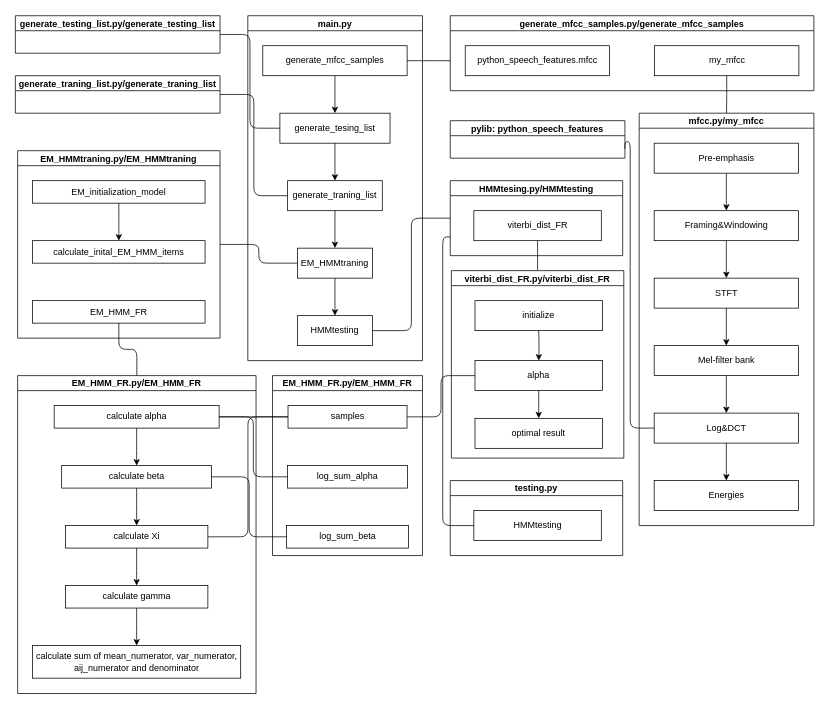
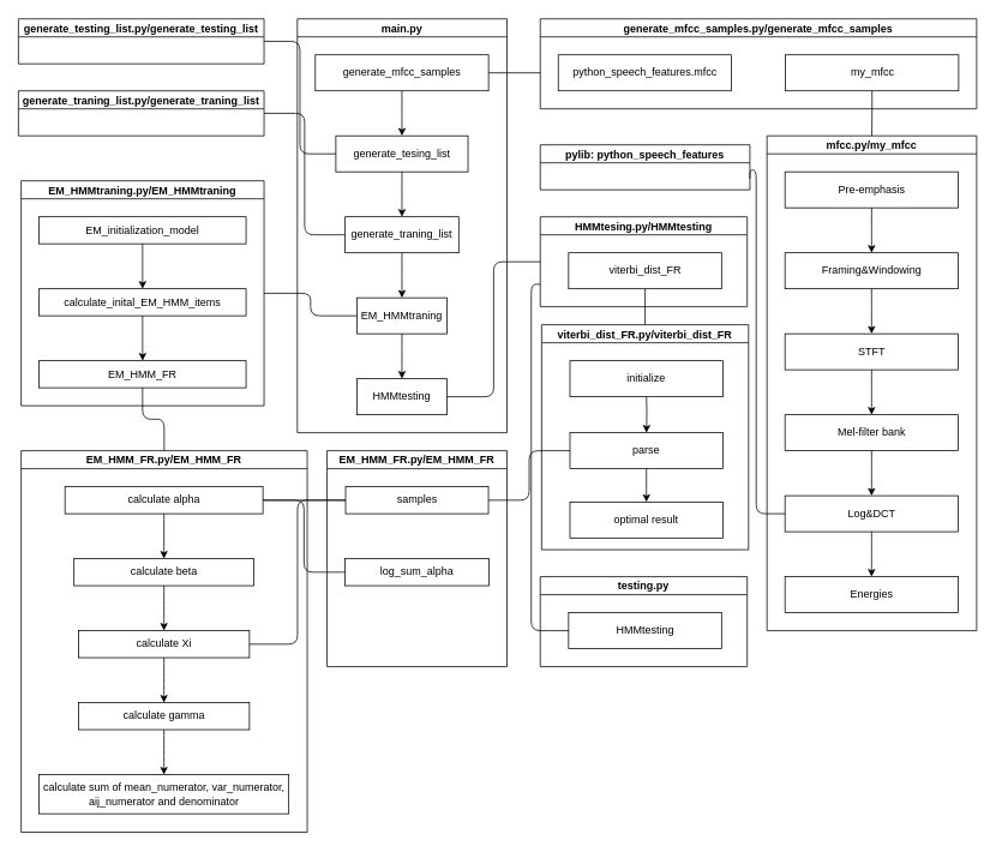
  <mxCell id="0" />
  <mxCell id="1" parent="0" />
  <mxCell id="2" value="main.py" style="swimlane;startSize=20;horizontal=1;childLayout=flowLayout;flowOrientation=north;resizable=0;interRankCellSpacing=50;containerType=tree;" vertex="1" parent="1"><mxGeometry x="330" y="20" width="233" height="460" as="geometry" /></mxCell>
  <mxCell id="3" value="generate_mfcc_samples" style="whiteSpace=wrap;html=1;" vertex="1" parent="2"><mxGeometry x="20" y="40" width="192.5" height="40" as="geometry" /></mxCell>
  <mxCell id="4" value="generate_tesing_list" style="whiteSpace=wrap;html=1;" vertex="1" parent="2"><mxGeometry x="42.81" y="130" width="146.88" height="40" as="geometry" /></mxCell>
  <mxCell id="5" value="" style="html=1;curved=1;noEdgeStyle=1;orthogonal=1;" edge="1" parent="2" source="3" target="4"><mxGeometry relative="1" as="geometry"><Array as="points"><mxPoint x="116.25" y="92" /><mxPoint x="116.25" y="118" /></Array></mxGeometry></mxCell>
  <mxCell id="6" value="generate_traning_list" style="whiteSpace=wrap;html=1;" vertex="1" parent="2"><mxGeometry x="53.125" y="220" width="126.25" height="40" as="geometry" /></mxCell>
  <mxCell id="7" value="" style="html=1;curved=1;noEdgeStyle=1;orthogonal=1;" edge="1" parent="2" source="4" target="6"><mxGeometry relative="1" as="geometry"><Array as="points"><mxPoint x="116.25" y="182" /><mxPoint x="116.25" y="208" /></Array></mxGeometry></mxCell>
  <mxCell id="8" value="" style="html=1;curved=1;noEdgeStyle=1;orthogonal=1;" edge="1" target="9" source="6" parent="2"><mxGeometry relative="1" as="geometry"><mxPoint x="266.25" y="490" as="sourcePoint" /><Array as="points"><mxPoint x="116.25" y="272" /><mxPoint x="116.25" y="298" /></Array></mxGeometry></mxCell>
  <mxCell id="9" value="EM_HMMtraning" style="whiteSpace=wrap;html=1;" vertex="1" parent="2"><mxGeometry x="66.25" y="310" width="100" height="40" as="geometry" /></mxCell>
  <mxCell id="10" value="" style="html=1;curved=1;noEdgeStyle=1;orthogonal=1;" edge="1" target="11" source="9" parent="2"><mxGeometry relative="1" as="geometry"><mxPoint x="376.25" y="560" as="sourcePoint" /><Array as="points"><mxPoint x="116.25" y="362" /><mxPoint x="116.25" y="388" /></Array></mxGeometry></mxCell>
  <mxCell id="11" value="HMMtesting" style="whiteSpace=wrap;html=1;" vertex="1" parent="2"><mxGeometry x="66.25" y="400" width="100" height="40" as="geometry" /></mxCell>
  <mxCell id="12" value="generate_mfcc_samples.py/generate_mfcc_samples" style="swimlane;startSize=20;horizontal=1;childLayout=flowLayout;flowOrientation=north;resizable=1;interRankCellSpacing=50;containerType=tree;" vertex="1" parent="1"><mxGeometry x="600" y="20" width="485" height="100" as="geometry"><mxRectangle x="340" y="80" width="330" height="20" as="alternateBounds" /></mxGeometry></mxCell>
  <mxCell id="13" value="&lt;div style=&quot;line-height: 19px&quot;&gt;&lt;font style=&quot;font-size: 12px ; background-color: rgb(255 , 255 , 255)&quot;&gt;python_speech_features.mfcc&lt;/font&gt;&lt;/div&gt;" style="whiteSpace=wrap;html=1;" vertex="1" parent="12"><mxGeometry x="20" y="40" width="192.5" height="40" as="geometry" /></mxCell>
  <mxCell id="14" value="&lt;div style=&quot;line-height: 19px&quot;&gt;&lt;span style=&quot;background-color: rgb(255 , 255 , 255)&quot;&gt;my_mfcc&lt;/span&gt;&lt;/div&gt;" style="whiteSpace=wrap;html=1;" vertex="1" parent="12"><mxGeometry x="272.5" y="40" width="192.5" height="40" as="geometry" /></mxCell>
  <mxCell id="15" value="pylib: python_speech_features" style="swimlane;startSize=20;horizontal=1;childLayout=flowLayout;flowOrientation=north;resizable=1;interRankCellSpacing=50;containerType=tree;" vertex="1" parent="1"><mxGeometry x="600" y="160" width="233" height="50" as="geometry"><mxRectangle x="509.75" y="410" width="170" height="20" as="alternateBounds" /></mxGeometry></mxCell>
  <mxCell id="16" value="" style="endArrow=none;html=1;fontFamily=Helvetica;fontSize=12;fontColor=#000000;exitX=1;exitY=0.5;exitDx=0;exitDy=0;edgeStyle=orthogonalEdgeStyle;elbow=vertical;" edge="1" parent="1" source="3"><mxGeometry width="50" height="50" relative="1" as="geometry"><mxPoint x="750" y="220" as="sourcePoint" /><mxPoint x="600" y="80" as="targetPoint" /></mxGeometry></mxCell>
  <mxCell id="17" value="mfcc.py/my_mfcc" style="swimlane;startSize=20;horizontal=1;childLayout=flowLayout;flowOrientation=north;resizable=1;interRankCellSpacing=50;containerType=tree;" vertex="1" parent="1"><mxGeometry x="852" y="150" width="233" height="550" as="geometry"><mxRectangle x="509.75" y="410" width="170" height="20" as="alternateBounds" /></mxGeometry></mxCell>
  <mxCell id="18" value="&lt;div style=&quot;line-height: 19px&quot;&gt;&lt;span style=&quot;background-color: rgb(255 , 255 , 255)&quot;&gt;Pre-emphasis&lt;/span&gt;&lt;/div&gt;" style="whiteSpace=wrap;html=1;" vertex="1" parent="17"><mxGeometry x="20" y="40" width="192.5" height="40" as="geometry" /></mxCell>
  <mxCell id="19" value="" style="edgeStyle=none;html=1;noEdgeStyle=1;orthogonal=1;" edge="1" source="18" target="20" parent="17"><mxGeometry relative="1" as="geometry"><Array as="points"><mxPoint x="116.25" y="92" /><mxPoint x="116.25" y="118" /></Array></mxGeometry></mxCell>
  <mxCell id="20" value="&lt;div style=&quot;line-height: 19px&quot;&gt;&lt;span style=&quot;background-color: rgb(255 , 255 , 255)&quot;&gt;Framing&amp;amp;Windowing&lt;/span&gt;&lt;/div&gt;" style="whiteSpace=wrap;html=1;" vertex="1" parent="17"><mxGeometry x="20" y="130" width="192.5" height="40" as="geometry" /></mxCell>
  <mxCell id="21" value="" style="edgeStyle=none;html=1;noEdgeStyle=1;orthogonal=1;" edge="1" target="22" source="20" parent="17"><mxGeometry relative="1" as="geometry"><mxPoint x="998.25" y="710" as="sourcePoint" /><Array as="points"><mxPoint x="116.25" y="182" /><mxPoint x="116.25" y="208" /></Array></mxGeometry></mxCell>
  <mxCell id="22" value="&lt;div style=&quot;line-height: 19px&quot;&gt;&lt;span style=&quot;background-color: rgb(255 , 255 , 255)&quot;&gt;STFT&lt;/span&gt;&lt;/div&gt;" style="whiteSpace=wrap;html=1;" vertex="1" parent="17"><mxGeometry x="20" y="220" width="192.5" height="40" as="geometry" /></mxCell>
  <mxCell id="23" value="" style="edgeStyle=none;html=1;noEdgeStyle=1;orthogonal=1;" edge="1" target="24" source="22" parent="17"><mxGeometry relative="1" as="geometry"><mxPoint x="978.25" y="760" as="sourcePoint" /><Array as="points"><mxPoint x="116.25" y="272" /><mxPoint x="116.25" y="298" /></Array></mxGeometry></mxCell>
  <mxCell id="24" value="&lt;div style=&quot;line-height: 19px&quot;&gt;&lt;span style=&quot;background-color: rgb(255 , 255 , 255)&quot;&gt;Mel-filter bank&lt;/span&gt;&lt;/div&gt;" style="whiteSpace=wrap;html=1;" vertex="1" parent="17"><mxGeometry x="20" y="310" width="192.5" height="40" as="geometry" /></mxCell>
  <mxCell id="25" value="" style="edgeStyle=none;html=1;noEdgeStyle=1;orthogonal=1;" edge="1" target="26" source="24" parent="17"><mxGeometry relative="1" as="geometry"><mxPoint x="918.25" y="730" as="sourcePoint" /><Array as="points"><mxPoint x="116.25" y="362" /><mxPoint x="116.25" y="388" /></Array></mxGeometry></mxCell>
  <mxCell id="26" value="&lt;div style=&quot;line-height: 19px&quot;&gt;&lt;span style=&quot;background-color: rgb(255 , 255 , 255)&quot;&gt;Log&amp;amp;DCT&lt;/span&gt;&lt;/div&gt;" style="whiteSpace=wrap;html=1;" vertex="1" parent="17"><mxGeometry x="20" y="400" width="192.5" height="40" as="geometry" /></mxCell>
  <mxCell id="27" value="" style="edgeStyle=none;html=1;noEdgeStyle=1;orthogonal=1;" edge="1" target="28" source="26" parent="17"><mxGeometry relative="1" as="geometry"><mxPoint x="898.25" y="780" as="sourcePoint" /><Array as="points"><mxPoint x="116.25" y="452" /><mxPoint x="116.25" y="478" /></Array></mxGeometry></mxCell>
  <mxCell id="28" value="&lt;div style=&quot;line-height: 19px&quot;&gt;&lt;span style=&quot;background-color: rgb(255 , 255 , 255)&quot;&gt;Energies&lt;/span&gt;&lt;/div&gt;" style="whiteSpace=wrap;html=1;" vertex="1" parent="17"><mxGeometry x="20" y="490" width="192.5" height="40" as="geometry" /></mxCell>
  <mxCell id="29" style="html=1;exitX=0;exitY=0.5;exitDx=0;exitDy=0;fontFamily=Helvetica;fontSize=12;fontColor=#000000;elbow=vertical;edgeStyle=orthogonalEdgeStyle;rounded=1;endArrow=none;endFill=0;entryX=1;entryY=0.75;entryDx=0;entryDy=0;" edge="1" parent="1" source="26" target="15"><mxGeometry relative="1" as="geometry"><mxPoint x="720" y="210" as="targetPoint" /><Array as="points"><mxPoint x="840" y="570" /><mxPoint x="840" y="188" /></Array></mxGeometry></mxCell>
  <mxCell id="30" style="edgeStyle=orthogonalEdgeStyle;rounded=1;html=1;exitX=0.5;exitY=1;exitDx=0;exitDy=0;entryX=0.5;entryY=0;entryDx=0;entryDy=0;fontFamily=Helvetica;fontSize=12;fontColor=#000000;endArrow=none;endFill=0;elbow=vertical;" edge="1" parent="1" source="14" target="17"><mxGeometry relative="1" as="geometry" /></mxCell>
  <mxCell id="31" style="edgeStyle=orthogonalEdgeStyle;rounded=1;html=1;exitX=1;exitY=0.5;exitDx=0;exitDy=0;entryX=0;entryY=0.5;entryDx=0;entryDy=0;fontFamily=Helvetica;fontSize=12;fontColor=#000000;endArrow=none;endFill=0;elbow=vertical;" edge="1" parent="1" source="32" target="4"><mxGeometry relative="1" as="geometry" /></mxCell>
  <mxCell id="32" value="generate_testing_list.py/generate_testing_list" style="swimlane;startSize=20;horizontal=1;childLayout=flowLayout;flowOrientation=north;resizable=1;interRankCellSpacing=50;containerType=tree;" vertex="1" parent="1"><mxGeometry x="20" y="20" width="273" height="50" as="geometry"><mxRectangle x="509.75" y="410" width="170" height="20" as="alternateBounds" /></mxGeometry></mxCell>
  <mxCell id="33" style="edgeStyle=orthogonalEdgeStyle;rounded=1;html=1;exitX=1;exitY=0.5;exitDx=0;exitDy=0;entryX=0;entryY=0.5;entryDx=0;entryDy=0;fontFamily=Helvetica;fontSize=12;fontColor=#000000;endArrow=none;endFill=0;elbow=vertical;" edge="1" parent="1" source="34" target="6"><mxGeometry relative="1" as="geometry" /></mxCell>
  <mxCell id="34" value="generate_traning_list.py/generate_traning_list" style="swimlane;startSize=20;horizontal=1;childLayout=flowLayout;flowOrientation=north;resizable=1;interRankCellSpacing=50;containerType=tree;" vertex="1" parent="1"><mxGeometry x="20" y="100" width="273" height="50" as="geometry"><mxRectangle x="509.75" y="410" width="170" height="20" as="alternateBounds" /></mxGeometry></mxCell>
  <mxCell id="35" value="EM_HMMtraning.py/EM_HMMtraning" style="swimlane;startSize=20;horizontal=1;childLayout=flowLayout;flowOrientation=north;resizable=1;interRankCellSpacing=50;containerType=tree;" vertex="1" parent="1"><mxGeometry x="23" y="200" width="270" height="250" as="geometry"><mxRectangle x="509.75" y="410" width="170" height="20" as="alternateBounds" /></mxGeometry></mxCell>
  <mxCell id="36" value="EM_initialization_model" style="whiteSpace=wrap;html=1;" vertex="1" parent="35"><mxGeometry x="20" y="40" width="230" height="30" as="geometry" /></mxCell>
  <mxCell id="37" value="" style="edgeStyle=orthogonalEdgeStyle;rounded=1;html=1;noEdgeStyle=1;orthogonal=1;" edge="1" source="36" target="38" parent="35"><mxGeometry relative="1" as="geometry"><Array as="points"><mxPoint x="135" y="82" /><mxPoint x="135" y="108" /></Array></mxGeometry></mxCell>
  <mxCell id="38" value="calculate_inital_EM_HMM_items" style="whiteSpace=wrap;html=1;" vertex="1" parent="35"><mxGeometry x="20" y="120" width="230" height="30" as="geometry" /></mxCell>
+ <mxCell id="39" value="" style="edgeStyle=orthogonalEdgeStyle;rounded=1;html=1;noEdgeStyle=1;orthogonal=1;" edge="1" target="40" source="38" parent="35"><mxGeometry relative="1" as="geometry"><mxPoint x="135" y="610" as="sourcePoint" /><Array as="points"><mxPoint x="135" y="162" /><mxPoint x="135" y="188" /></Array></mxGeometry></mxCell>
  <mxCell id="40" value="EM_HMM_FR" style="whiteSpace=wrap;html=1;" vertex="1" parent="35"><mxGeometry x="20" y="200" width="230" height="30" as="geometry" /></mxCell>
  <mxCell id="41" style="edgeStyle=orthogonalEdgeStyle;rounded=1;html=1;exitX=0;exitY=0.5;exitDx=0;exitDy=0;entryX=1;entryY=0.5;entryDx=0;entryDy=0;fontFamily=Helvetica;fontSize=12;fontColor=#000000;endArrow=none;endFill=0;elbow=vertical;" edge="1" parent="1" source="9" target="35"><mxGeometry relative="1" as="geometry" /></mxCell>
  <mxCell id="42" value="EM_HMM_FR.py/EM_HMM_FR" style="swimlane;startSize=20;horizontal=1;childLayout=flowLayout;flowOrientation=north;resizable=1;interRankCellSpacing=50;containerType=tree;" vertex="1" parent="1"><mxGeometry x="23" y="500" width="318" height="424" as="geometry"><mxRectangle x="509.75" y="410" width="170" height="20" as="alternateBounds" /></mxGeometry></mxCell>
  <mxCell id="43" value="calculate alpha" style="whiteSpace=wrap;html=1;" vertex="1" parent="42"><mxGeometry x="48.75" y="40" width="220" height="30" as="geometry" /></mxCell>
  <mxCell id="44" value="" style="edgeStyle=orthogonalEdgeStyle;rounded=1;html=1;noEdgeStyle=1;orthogonal=1;" edge="1" parent="42" source="43" target="45"><mxGeometry relative="1" as="geometry"><Array as="points"><mxPoint x="158.75" y="82" /><mxPoint x="158.75" y="108" /></Array></mxGeometry></mxCell>
  <mxCell id="45" value="calculate beta" style="whiteSpace=wrap;html=1;" vertex="1" parent="42"><mxGeometry x="58.75" y="120" width="200" height="30" as="geometry" /></mxCell>
  <mxCell id="46" value="" style="edgeStyle=orthogonalEdgeStyle;rounded=1;html=1;noEdgeStyle=1;orthogonal=1;" edge="1" parent="42" source="45" target="47"><mxGeometry relative="1" as="geometry"><mxPoint x="1155" y="2650" as="sourcePoint" /><Array as="points"><mxPoint x="158.75" y="162" /><mxPoint x="158.75" y="188" /></Array></mxGeometry></mxCell>
  <mxCell id="47" value="calculate Xi" style="whiteSpace=wrap;html=1;" vertex="1" parent="42"><mxGeometry x="63.75" y="200" width="190" height="30" as="geometry" /></mxCell>
  <mxCell id="48" value="" style="edgeStyle=orthogonalEdgeStyle;rounded=1;html=1;noEdgeStyle=1;orthogonal=1;" edge="1" target="49" source="47" parent="42"><mxGeometry relative="1" as="geometry"><mxPoint x="693" y="2170" as="sourcePoint" /><Array as="points"><mxPoint x="158.75" y="242" /><mxPoint x="158.75" y="268" /></Array></mxGeometry></mxCell>
  <mxCell id="49" value="calculate gamma" style="whiteSpace=wrap;html=1;" vertex="1" parent="42"><mxGeometry x="63.75" y="280" width="190" height="30" as="geometry" /></mxCell>
  <mxCell id="50" value="" style="edgeStyle=orthogonalEdgeStyle;rounded=1;html=1;noEdgeStyle=1;orthogonal=1;" edge="1" target="51" source="49" parent="42"><mxGeometry relative="1" as="geometry"><mxPoint x="480" y="1690" as="sourcePoint" /><Array as="points"><mxPoint x="158.75" y="322" /><mxPoint x="158.75" y="348" /></Array></mxGeometry></mxCell>
  <mxCell id="51" value="calculate sum of mean_numerator, var_numerator, aij_numerator and denominator" style="whiteSpace=wrap;html=1;" vertex="1" parent="42"><mxGeometry x="20" y="360" width="277.5" height="43.5" as="geometry" /></mxCell>
  <mxCell id="52" value="EM_HMM_FR.py/EM_HMM_FR" style="swimlane;fontFamily=Helvetica;fontSize=12;fontColor=default;startSize=20;strokeColor=default;fillColor=default;" vertex="1" parent="1"><mxGeometry x="363" y="500" width="200" height="240" as="geometry" /></mxCell>
  <mxCell id="53" value="samples" style="whiteSpace=wrap;html=1;" vertex="1" parent="52"><mxGeometry x="20.625" y="40" width="158.75" height="30" as="geometry" /></mxCell>
  <mxCell id="54" value="log_sum_alpha" style="whiteSpace=wrap;html=1;" vertex="1" parent="52"><mxGeometry x="20" y="120" width="160" height="30" as="geometry" /></mxCell>
- <mxCell id="55" value="log_sum_beta" style="whiteSpace=wrap;html=1;" vertex="1" parent="52"><mxGeometry x="18.75" y="200" width="162.5" height="30" as="geometry" /></mxCell>
  <mxCell id="56" style="edgeStyle=orthogonalEdgeStyle;rounded=1;html=1;exitX=1;exitY=0.5;exitDx=0;exitDy=0;entryX=0;entryY=0.5;entryDx=0;entryDy=0;fontFamily=Helvetica;fontSize=12;fontColor=default;endArrow=none;endFill=0;startSize=20;elbow=vertical;" edge="1" parent="1" source="43" target="54"><mxGeometry relative="1" as="geometry" /></mxCell>
- <mxCell id="57" style="edgeStyle=orthogonalEdgeStyle;rounded=1;html=1;exitX=1;exitY=0.5;exitDx=0;exitDy=0;entryX=0;entryY=0.5;entryDx=0;entryDy=0;fontFamily=Helvetica;fontSize=12;fontColor=default;endArrow=none;endFill=0;startSize=20;elbow=vertical;" edge="1" parent="1" source="45" target="55"><mxGeometry relative="1" as="geometry" /></mxCell>
  <mxCell id="58" style="edgeStyle=orthogonalEdgeStyle;rounded=1;html=1;exitX=1;exitY=0.5;exitDx=0;exitDy=0;entryX=0;entryY=0.5;entryDx=0;entryDy=0;fontFamily=Helvetica;fontSize=12;fontColor=default;endArrow=none;endFill=0;startSize=20;elbow=vertical;" edge="1" parent="1" source="43" target="53"><mxGeometry relative="1" as="geometry" /></mxCell>
  <mxCell id="59" style="edgeStyle=orthogonalEdgeStyle;rounded=1;html=1;exitX=1;exitY=0.5;exitDx=0;exitDy=0;entryX=0;entryY=0.5;entryDx=0;entryDy=0;fontFamily=Helvetica;fontSize=12;fontColor=default;endArrow=none;endFill=0;startSize=20;elbow=vertical;" edge="1" parent="1" source="47" target="53"><mxGeometry relative="1" as="geometry" /></mxCell>
  <mxCell id="60" style="edgeStyle=orthogonalEdgeStyle;rounded=1;html=1;exitX=0.5;exitY=1;exitDx=0;exitDy=0;entryX=0.5;entryY=0;entryDx=0;entryDy=0;fontFamily=Helvetica;fontSize=12;fontColor=default;endArrow=none;endFill=0;startSize=20;elbow=vertical;" edge="1" parent="1" source="40" target="42"><mxGeometry relative="1" as="geometry" /></mxCell>
  <mxCell id="61" value="HMMtesing.py/HMMtesting" style="swimlane;fontFamily=Helvetica;fontSize=12;fontColor=default;startSize=20;strokeColor=default;fillColor=default;" vertex="1" parent="1"><mxGeometry x="600" y="240" width="230" height="100" as="geometry" /></mxCell>
  <mxCell id="62" value="viterbi_dist_FR" style="whiteSpace=wrap;html=1;fontFamily=Helvetica;fontSize=12;fontColor=default;startSize=20;strokeColor=default;fillColor=default;" vertex="1" parent="61"><mxGeometry x="31.5" y="40" width="170" height="40" as="geometry" /></mxCell>
  <mxCell id="63" value="viterbi_dist_FR.py/viterbi_dist_FR" style="swimlane;fontFamily=Helvetica;fontSize=12;fontColor=default;startSize=20;strokeColor=default;fillColor=default;" vertex="1" parent="1"><mxGeometry x="601.5" y="360" width="230" height="250" as="geometry" /></mxCell>
  <mxCell id="64" value="initialize" style="whiteSpace=wrap;html=1;fontFamily=Helvetica;fontSize=12;fontColor=default;startSize=20;strokeColor=default;fillColor=default;" vertex="1" parent="63"><mxGeometry x="31.5" y="40" width="170" height="40" as="geometry" /></mxCell>
- <mxCell id="65" value="alpha" style="whiteSpace=wrap;html=1;fontFamily=Helvetica;fontSize=12;fontColor=default;startSize=20;strokeColor=default;fillColor=default;" vertex="1" parent="63"><mxGeometry x="31.5" y="120" width="170" height="40" as="geometry" /></mxCell>
+ <mxCell id="65" value="parse" style="whiteSpace=wrap;html=1;fontFamily=Helvetica;fontSize=12;fontColor=default;startSize=20;strokeColor=default;fillColor=default;" vertex="1" parent="63"><mxGeometry x="31.5" y="120" width="170" height="40" as="geometry" /></mxCell>
  <mxCell id="66" value="optimal result" style="whiteSpace=wrap;html=1;fontFamily=Helvetica;fontSize=12;fontColor=default;startSize=20;strokeColor=default;fillColor=default;" vertex="1" parent="63"><mxGeometry x="31.5" y="197" width="170" height="40" as="geometry" /></mxCell>
  <mxCell id="67" value="" style="edgeStyle=none;html=1;noEdgeStyle=1;orthogonal=1;exitX=0.5;exitY=1;exitDx=0;exitDy=0;entryX=0.5;entryY=0;entryDx=0;entryDy=0;" edge="1" parent="63" source="64" target="65"><mxGeometry relative="1" as="geometry"><mxPoint x="378.25" y="-40" as="sourcePoint" /><mxPoint x="378.25" y="10" as="targetPoint" /><Array as="points"><mxPoint x="117" y="100" /></Array></mxGeometry></mxCell>
  <mxCell id="68" value="" style="edgeStyle=none;html=1;noEdgeStyle=1;orthogonal=1;exitX=0.5;exitY=1;exitDx=0;exitDy=0;entryX=0.5;entryY=0;entryDx=0;entryDy=0;" edge="1" parent="63" source="65" target="66"><mxGeometry relative="1" as="geometry"><mxPoint x="126.5" y="90" as="sourcePoint" /><mxPoint x="126.5" y="130" as="targetPoint" /><Array as="points" /></mxGeometry></mxCell>
  <mxCell id="69" style="edgeStyle=orthogonalEdgeStyle;rounded=1;html=1;exitX=0;exitY=0.5;exitDx=0;exitDy=0;entryX=1;entryY=0.5;entryDx=0;entryDy=0;fontFamily=Helvetica;fontSize=12;fontColor=default;endArrow=none;endFill=0;elbow=vertical;" edge="1" parent="1" source="65" target="53"><mxGeometry relative="1" as="geometry" /></mxCell>
  <mxCell id="70" style="edgeStyle=orthogonalEdgeStyle;rounded=1;html=1;exitX=1;exitY=0.5;exitDx=0;exitDy=0;entryX=0;entryY=0.5;entryDx=0;entryDy=0;fontFamily=Helvetica;fontSize=12;fontColor=default;endArrow=none;endFill=0;elbow=vertical;" edge="1" parent="1" source="11" target="61"><mxGeometry relative="1" as="geometry" /></mxCell>
  <mxCell id="71" style="edgeStyle=orthogonalEdgeStyle;rounded=1;html=1;exitX=0.5;exitY=1;exitDx=0;exitDy=0;entryX=0.5;entryY=0;entryDx=0;entryDy=0;fontFamily=Helvetica;fontSize=12;fontColor=default;endArrow=none;endFill=0;elbow=vertical;" edge="1" parent="1" source="62" target="63"><mxGeometry relative="1" as="geometry" /></mxCell>
  <mxCell id="72" value="testing.py" style="swimlane;fontFamily=Helvetica;fontSize=12;fontColor=default;startSize=20;strokeColor=default;fillColor=default;" vertex="1" parent="1"><mxGeometry x="600" y="640" width="230" height="100" as="geometry" /></mxCell>
  <mxCell id="73" value="HMMtesting" style="whiteSpace=wrap;html=1;fontFamily=Helvetica;fontSize=12;fontColor=default;startSize=20;strokeColor=default;fillColor=default;" vertex="1" parent="72"><mxGeometry x="31.5" y="40" width="170" height="40" as="geometry" /></mxCell>
  <mxCell id="74" style="edgeStyle=orthogonalEdgeStyle;rounded=1;html=1;exitX=0;exitY=0.5;exitDx=0;exitDy=0;entryX=0;entryY=0.75;entryDx=0;entryDy=0;fontFamily=Helvetica;fontSize=12;fontColor=default;endArrow=none;endFill=0;elbow=vertical;" edge="1" parent="1" source="73" target="61"><mxGeometry relative="1" as="geometry" /></mxCell>
